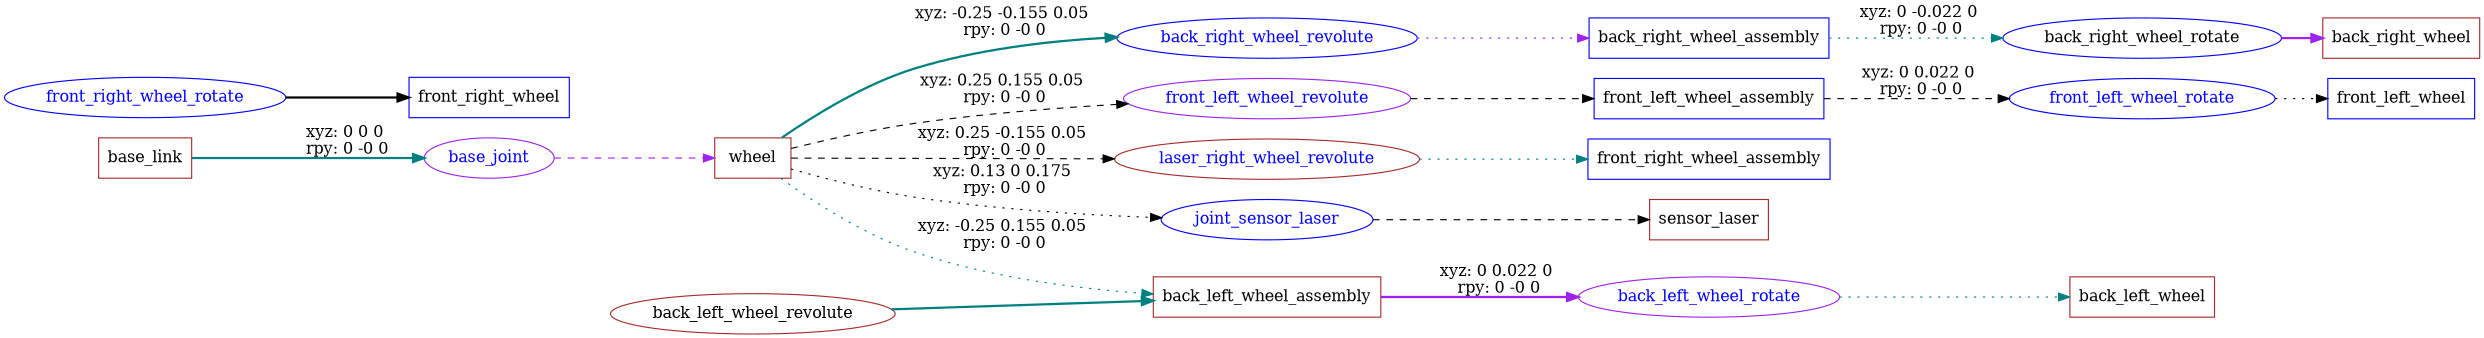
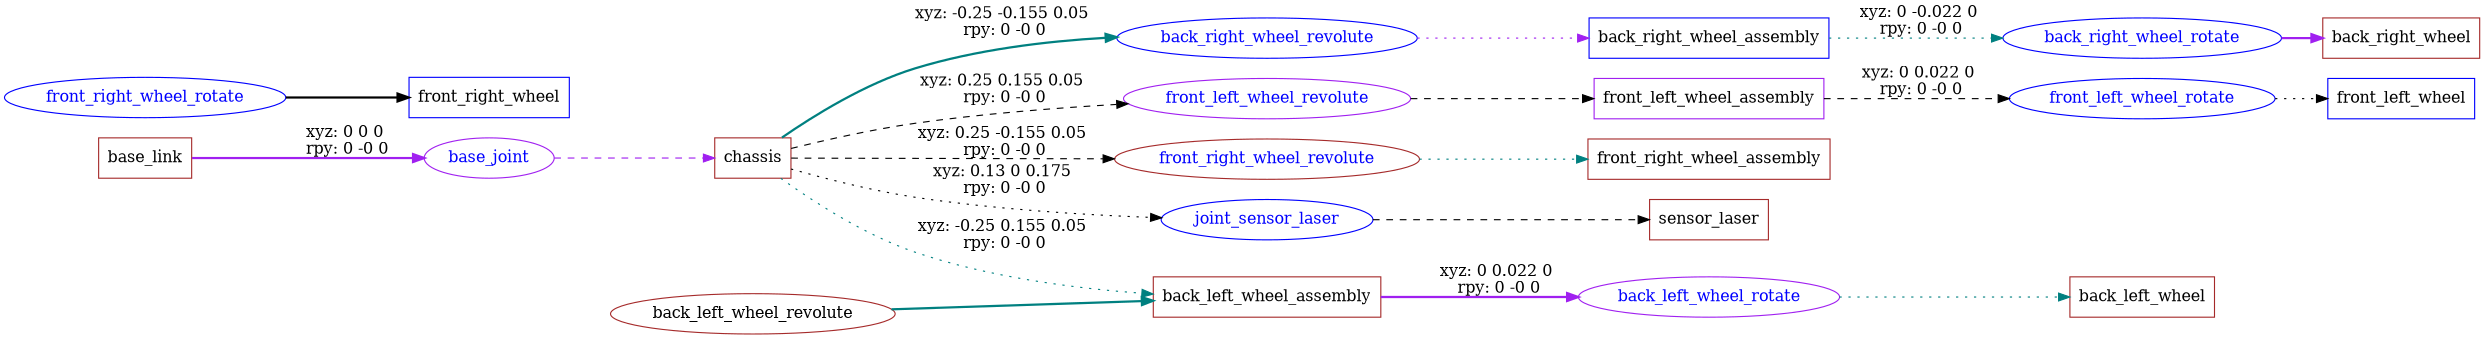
  digraph {
    rankdir=LR
    node [color=brown shape=box]
    edge [color=black style=dotted]
    n1 [label=base_link]
    base_joint [color=purple fontcolor=blue shape=ellipse]
-   n3 [label=wheel]
+   n3 [label=chassis]
    back_right_wheel_revolute [color=blue fontcolor=blue shape=ellipse]
    front_left_wheel_revolute [color=purple fontcolor=blue shape=ellipse]
-   front_right_wheel_revolute [fontcolor=blue shape=ellipse label=laser_right_wheel_revolute]
+   front_right_wheel_revolute [fontcolor=blue shape=ellipse]
    joint_sensor_laser [color=blue fontcolor=blue shape=ellipse]
    n8 [label=back_left_wheel_assembly]
    back_left_wheel_revolute [fontcolor=black shape=ellipse]
    n10 [color=blue label=back_right_wheel_assembly]
-   n11 [color=blue label=front_left_wheel_assembly]
-   n12 [color=blue label=front_right_wheel_assembly]
+   n11 [color=purple label=front_left_wheel_assembly]
+   n12 [label=front_right_wheel_assembly]
    n13 [label=sensor_laser]
    back_left_wheel_rotate [color=purple fontcolor=blue shape=ellipse]
    n15 [label=back_left_wheel]
-   back_right_wheel_rotate [color=blue fontcolor=black shape=ellipse]
+   back_right_wheel_rotate [color=blue fontcolor=blue shape=ellipse]
    n17 [label=back_right_wheel]
    front_left_wheel_rotate [color=blue fontcolor=blue shape=ellipse]
    n19 [color=blue label=front_left_wheel]
    front_right_wheel_rotate [color=blue fontcolor=blue shape=ellipse]
    n21 [color=blue label=front_right_wheel]
-   n1 -> base_joint [color=teal label="xyz: 0 0 0 \nrpy: 0 -0 0" style=bold]
+   n1 -> base_joint [color=purple label="xyz: 0 0 0 \nrpy: 0 -0 0" style=bold]
    base_joint -> n3 [color=purple style=dashed]
    n3 -> back_right_wheel_revolute [color=teal label="xyz: -0.25 -0.155 0.05 \nrpy: 0 -0 0" style=bold]
    n3 -> front_left_wheel_revolute [label="xyz: 0.25 0.155 0.05 \nrpy: 0 -0 0" style=dashed]
    n3 -> front_right_wheel_revolute [label="xyz: 0.25 -0.155 0.05 \nrpy: 0 -0 0" style=dashed]
    n3 -> joint_sensor_laser [label="xyz: 0.13 0 0.175 \nrpy: 0 -0 0"]
    n3 -> n8 [color=teal label="xyz: -0.25 0.155 0.05 \nrpy: 0 -0 0"]
    back_right_wheel_revolute -> n10 [color=purple]
    front_left_wheel_revolute -> n11 [style=dashed]
    front_right_wheel_revolute -> n12 [color=teal]
    joint_sensor_laser -> n13 [style=dashed]
    n8 -> back_left_wheel_rotate [color=purple label="xyz: 0 0.022 0 \nrpy: 0 -0 0" style=bold]
    back_left_wheel_revolute -> n8 [color=teal style=bold]
    n10 -> back_right_wheel_rotate [color=teal label="xyz: 0 -0.022 0 \nrpy: 0 -0 0"]
    n11 -> front_left_wheel_rotate [label="xyz: 0 0.022 0 \nrpy: 0 -0 0" style=dashed]
    back_left_wheel_rotate -> n15 [color=teal]
    back_right_wheel_rotate -> n17 [color=purple style=bold]
    front_left_wheel_rotate -> n19
    front_right_wheel_rotate -> n21 [style=bold]
  }
